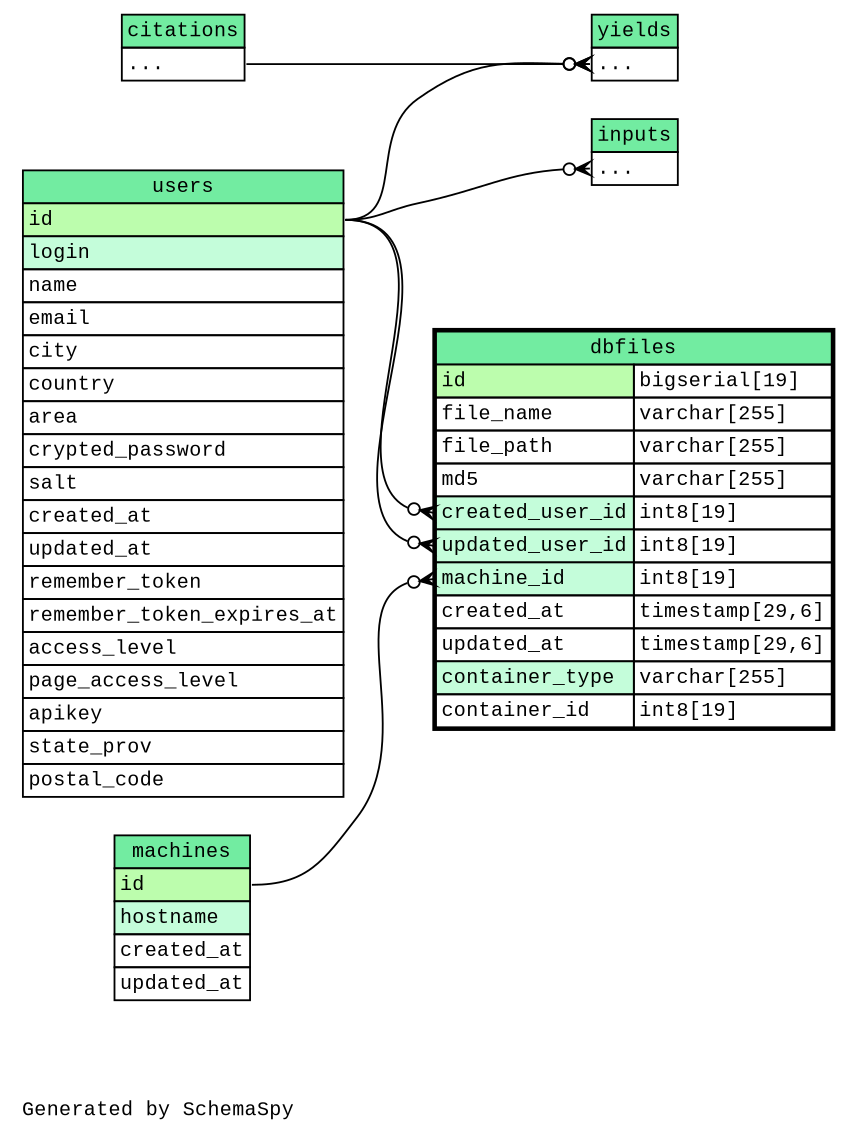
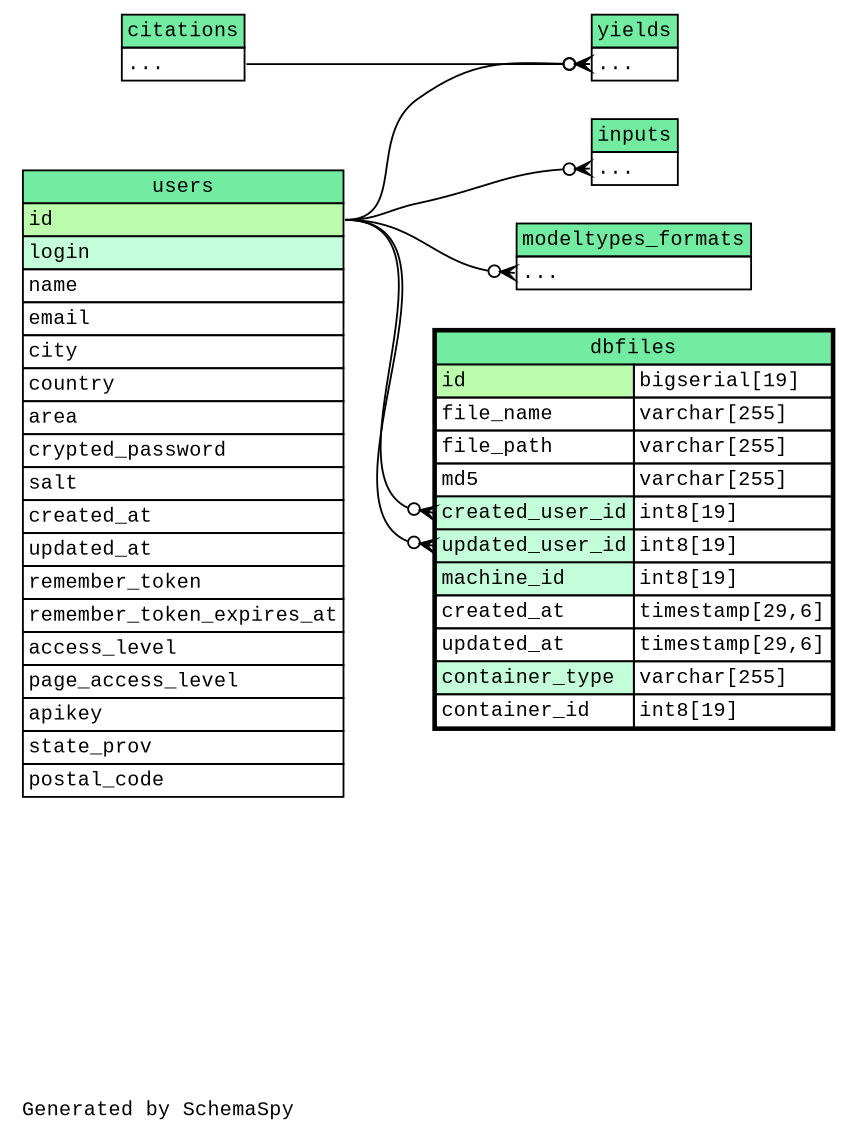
  digraph {
    bgcolor="#ffffff"
    fontname="Liberation Mono"
    fontsize=11
    label="\nGenerated by SchemaSpy"
    labeljust=l
    nodesep=0.18
    rankdir=RL
    ranksep=0.46
    node [fontname="Liberation Mono" fontsize=11 shape=plaintext]
    edge [arrowhead=none arrowsize=0.8 arrowtail=crowodot dir=back fontname="Liberation Mono" headport="id:e" tailport="elipses:w"]
    n1 [label=<     <TABLE BORDER="0" CELLBORDER="1" CELLSPACING="0" BGCOLOR="#FFFFFF">       <TR><TD COLSPAN="4" BGCOLOR="#72ECA1" ALIGN="CENTER">citations</TD></TR>       <TR><TD PORT="elipses" COLSPAN="4" ALIGN="LEFT">...</TD></TR>     </TABLE>>]
    n2 [label=<     <TABLE BORDER="0" CELLBORDER="1" CELLSPACING="0" BGCOLOR="#FFFFFF">       <TR><TD COLSPAN="4" BGCOLOR="#72ECA1" ALIGN="CENTER">users</TD></TR>       <TR><TD PORT="id" COLSPAN="4" BGCOLOR="#bcfdad !important" ALIGN="LEFT">id</TD></TR>       <TR><TD PORT="login" COLSPAN="4" BGCOLOR="#c4fdda !important" ALIGN="LEFT">login</TD></TR>       <TR><TD PORT="name" COLSPAN="4" ALIGN="LEFT">name</TD></TR>       <TR><TD PORT="email" COLSPAN="4" ALIGN="LEFT">email</TD></TR>       <TR><TD PORT="city" COLSPAN="4" ALIGN="LEFT">city</TD></TR>       <TR><TD PORT="country" COLSPAN="4" ALIGN="LEFT">country</TD></TR>       <TR><TD PORT="area" COLSPAN="4" ALIGN="LEFT">area</TD></TR>       <TR><TD PORT="crypted_password" COLSPAN="4" ALIGN="LEFT">crypted_password</TD></TR>       <TR><TD PORT="salt" COLSPAN="4" ALIGN="LEFT">salt</TD></TR>       <TR><TD PORT="created_at" COLSPAN="4" ALIGN="LEFT">created_at</TD></TR>       <TR><TD PORT="updated_at" COLSPAN="4" ALIGN="LEFT">updated_at</TD></TR>       <TR><TD PORT="remember_token" COLSPAN="4" ALIGN="LEFT">remember_token</TD></TR>       <TR><TD PORT="remember_token_expires_at" COLSPAN="4" ALIGN="LEFT">remember_token_expires_at</TD></TR>       <TR><TD PORT="access_level" COLSPAN="4" ALIGN="LEFT">access_level</TD></TR>       <TR><TD PORT="page_access_level" COLSPAN="4" ALIGN="LEFT">page_access_level</TD></TR>       <TR><TD PORT="apikey" COLSPAN="4" ALIGN="LEFT">apikey</TD></TR>       <TR><TD PORT="state_prov" COLSPAN="4" ALIGN="LEFT">state_prov</TD></TR>       <TR><TD PORT="postal_code" COLSPAN="4" ALIGN="LEFT">postal_code</TD></TR>     </TABLE>>]
    n3 [label=<     <TABLE BORDER="2" CELLBORDER="1" CELLSPACING="0" BGCOLOR="#FFFFFF">       <TR><TD COLSPAN="4" BGCOLOR="#72ECA1" ALIGN="CENTER">dbfiles</TD></TR>       <TR><TD PORT="id" COLSPAN="3" BGCOLOR="#bcfdad !important" ALIGN="LEFT">id</TD><TD PORT="id.type" ALIGN="LEFT">bigserial[19]</TD></TR>       <TR><TD PORT="file_name" COLSPAN="3" ALIGN="LEFT">file_name</TD><TD PORT="file_name.type" ALIGN="LEFT">varchar[255]</TD></TR>       <TR><TD PORT="file_path" COLSPAN="3" ALIGN="LEFT">file_path</TD><TD PORT="file_path.type" ALIGN="LEFT">varchar[255]</TD></TR>       <TR><TD PORT="md5" COLSPAN="3" ALIGN="LEFT">md5</TD><TD PORT="md5.type" ALIGN="LEFT">varchar[255]</TD></TR>       <TR><TD PORT="created_user_id" COLSPAN="3" BGCOLOR="#c4fdda !important" ALIGN="LEFT">created_user_id</TD><TD PORT="created_user_id.type" ALIGN="LEFT">int8[19]</TD></TR>       <TR><TD PORT="updated_user_id" COLSPAN="3" BGCOLOR="#c4fdda !important" ALIGN="LEFT">updated_user_id</TD><TD PORT="updated_user_id.type" ALIGN="LEFT">int8[19]</TD></TR>       <TR><TD PORT="machine_id" COLSPAN="3" BGCOLOR="#c4fdda !important" ALIGN="LEFT">machine_id</TD><TD PORT="machine_id.type" ALIGN="LEFT">int8[19]</TD></TR>       <TR><TD PORT="created_at" COLSPAN="3" ALIGN="LEFT">created_at</TD><TD PORT="created_at.type" ALIGN="LEFT">timestamp[29,6]</TD></TR>       <TR><TD PORT="updated_at" COLSPAN="3" ALIGN="LEFT">updated_at</TD><TD PORT="updated_at.type" ALIGN="LEFT">timestamp[29,6]</TD></TR>       <TR><TD PORT="container_type" COLSPAN="3" BGCOLOR="#c4fdda !important" ALIGN="LEFT">container_type</TD><TD PORT="container_type.type" ALIGN="LEFT">varchar[255]</TD></TR>       <TR><TD PORT="container_id" COLSPAN="3" ALIGN="LEFT">container_id</TD><TD PORT="container_id.type" ALIGN="LEFT">int8[19]</TD></TR>     </TABLE>>]
-   n4 [label=<     <TABLE BORDER="0" CELLBORDER="1" CELLSPACING="0" BGCOLOR="#FFFFFF">       <TR><TD COLSPAN="4" BGCOLOR="#72ECA1" ALIGN="CENTER">machines</TD></TR>       <TR><TD PORT="id" COLSPAN="4" BGCOLOR="#bcfdad !important" ALIGN="LEFT">id</TD></TR>       <TR><TD PORT="hostname" COLSPAN="4" BGCOLOR="#c4fdda !important" ALIGN="LEFT">hostname</TD></TR>       <TR><TD PORT="created_at" COLSPAN="4" ALIGN="LEFT">created_at</TD></TR>       <TR><TD PORT="updated_at" COLSPAN="4" ALIGN="LEFT">updated_at</TD></TR>     </TABLE>>]
    n5 [label=<     <TABLE BORDER="0" CELLBORDER="1" CELLSPACING="0" BGCOLOR="#FFFFFF">       <TR><TD COLSPAN="4" BGCOLOR="#72ECA1" ALIGN="CENTER">inputs</TD></TR>       <TR><TD PORT="elipses" COLSPAN="4" ALIGN="LEFT">...</TD></TR>     </TABLE>>]
+   n6 [label=<     <TABLE BORDER="0" CELLBORDER="1" CELLSPACING="0" BGCOLOR="#FFFFFF">       <TR><TD COLSPAN="4" BGCOLOR="#72ECA1" ALIGN="CENTER">modeltypes_formats</TD></TR>       <TR><TD PORT="elipses" COLSPAN="4" ALIGN="LEFT">...</TD></TR>     </TABLE>>]
    n7 [label=<     <TABLE BORDER="0" CELLBORDER="1" CELLSPACING="0" BGCOLOR="#FFFFFF">       <TR><TD COLSPAN="4" BGCOLOR="#72ECA1" ALIGN="CENTER">yields</TD></TR>       <TR><TD PORT="elipses" COLSPAN="4" ALIGN="LEFT">...</TD></TR>     </TABLE>>]
    n3 -> n2 [tailport="created_user_id:w"]
    n3 -> n2 [tailport="updated_user_id:w"]
-   n3 -> n4 [tailport="machine_id:w"]
    n5 -> n2
+   n6 -> n2
    n7 -> n1 [headport="elipses:e"]
    n7 -> n2
  }
